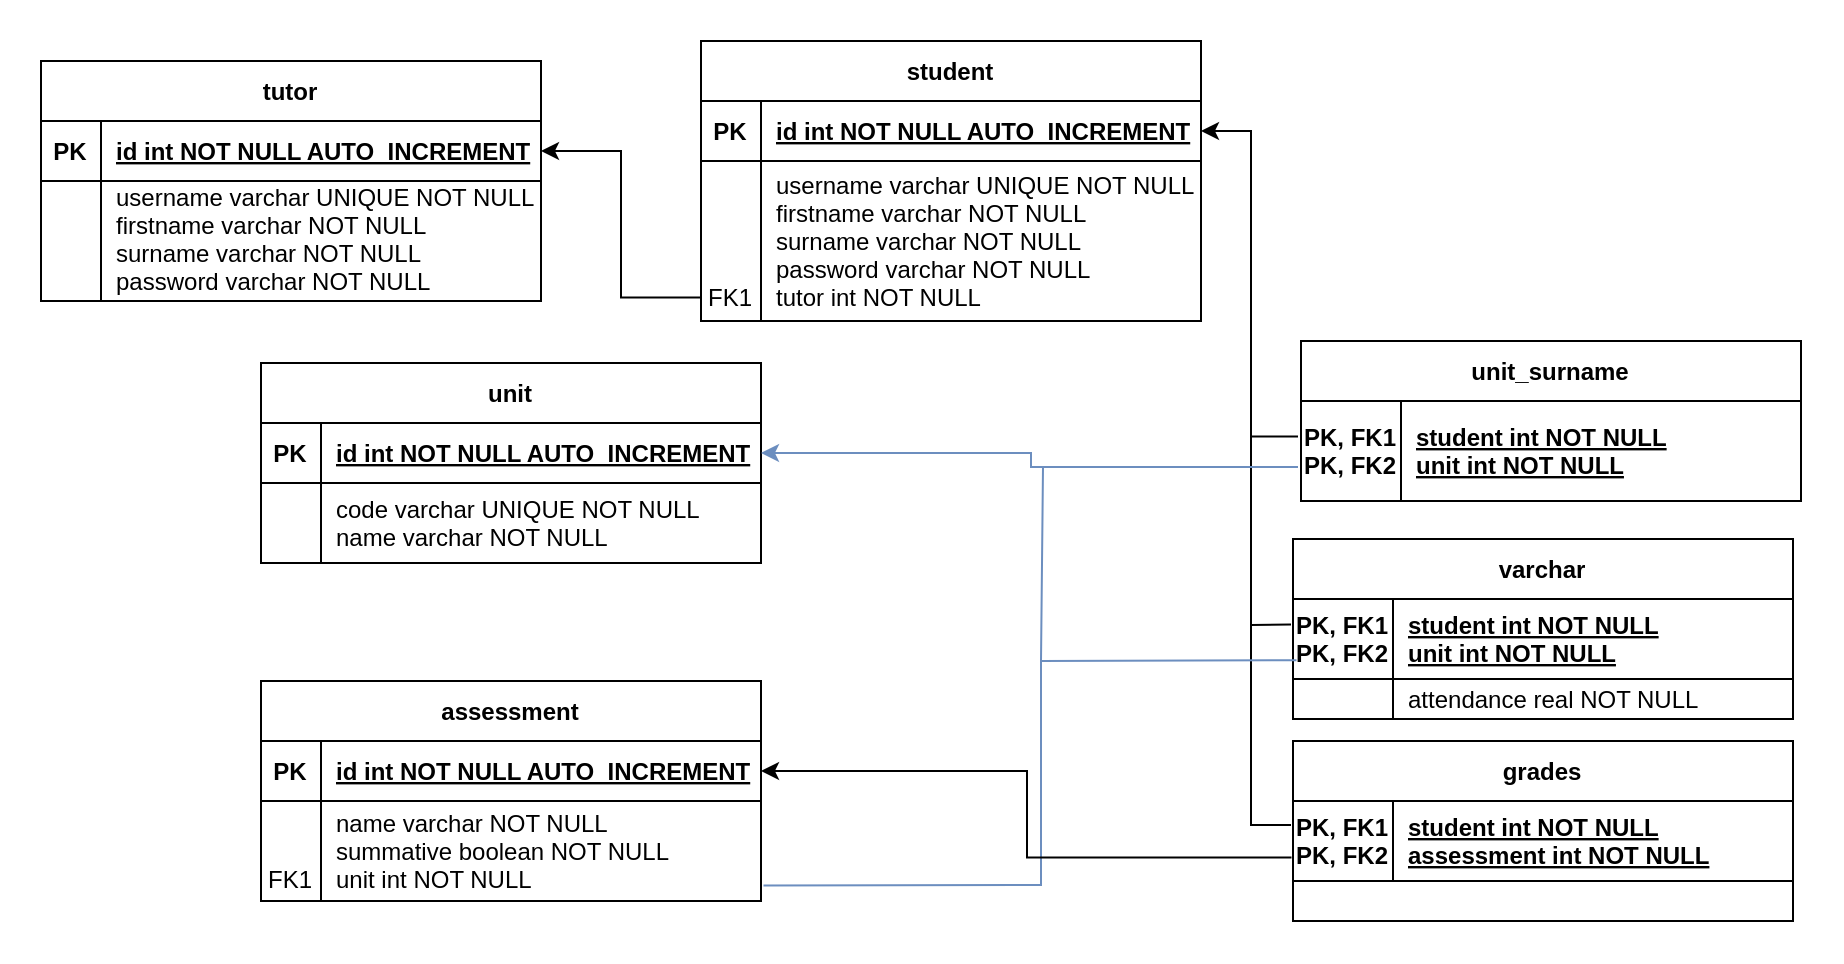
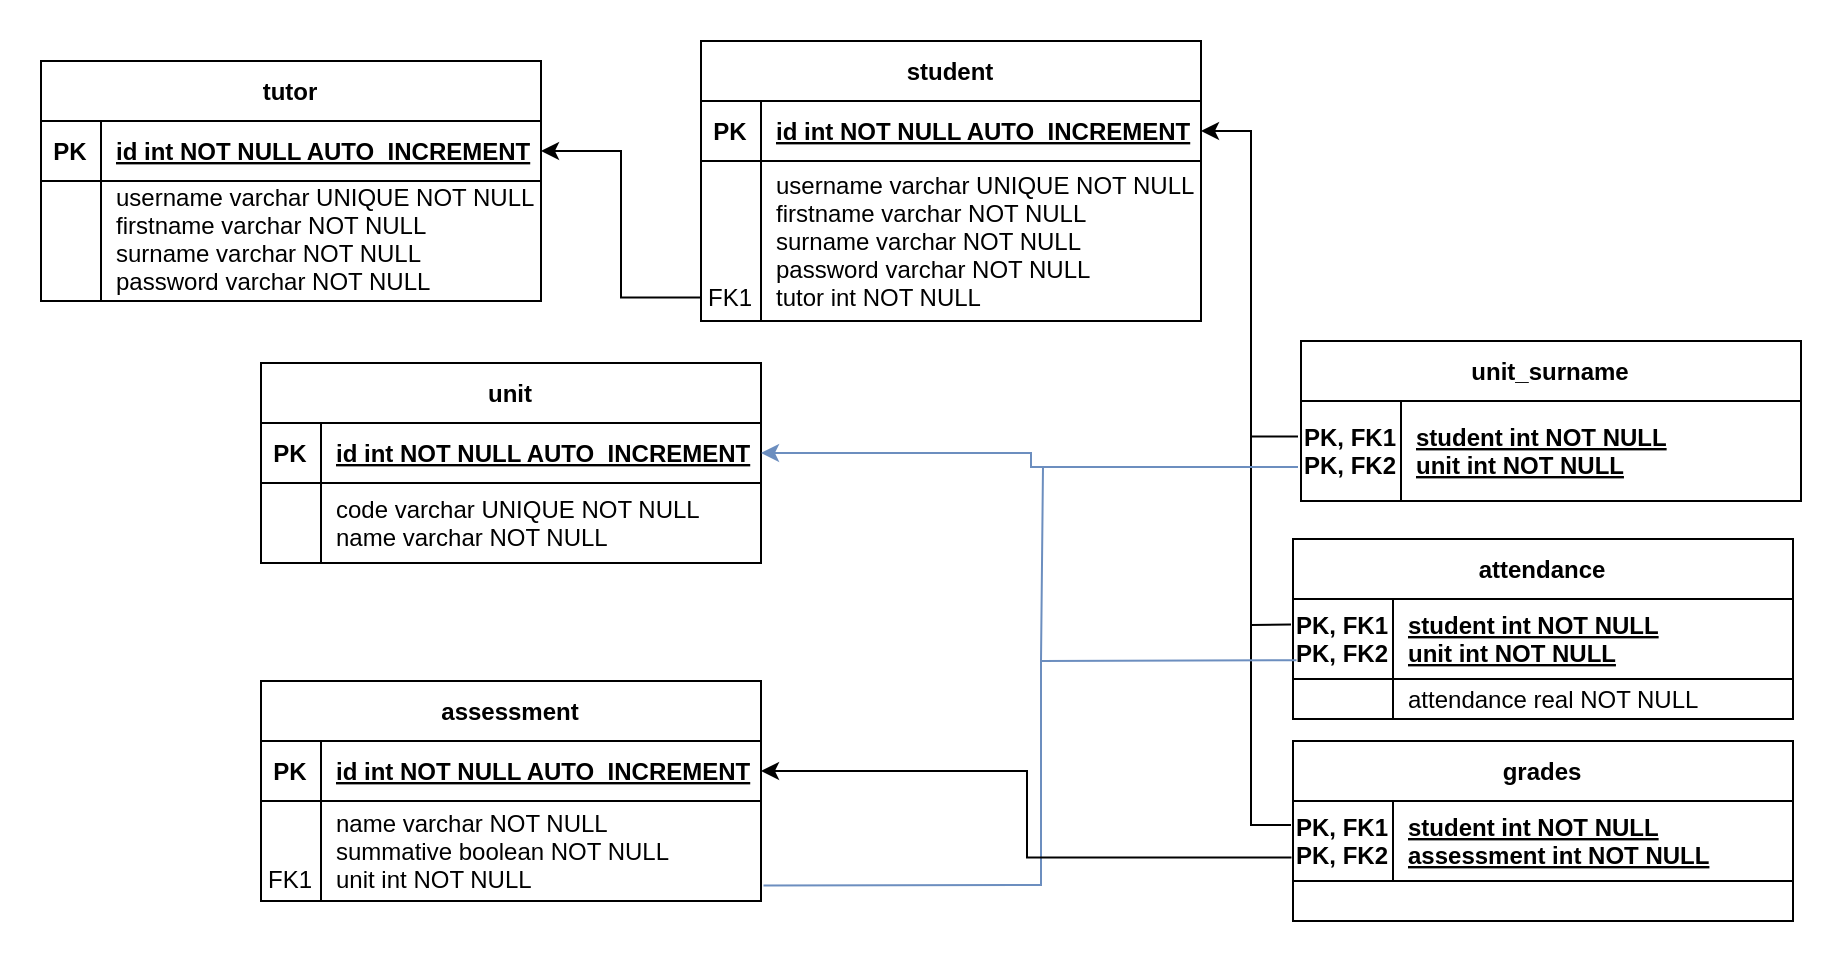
  <mxCell id="0" />
  <mxCell id="1" parent="0" />
  <mxCell id="2" value="tutor" style="shape=table;startSize=30;container=1;collapsible=1;childLayout=tableLayout;fixedRows=1;rowLines=0;fontStyle=1;align=center;resizeLast=1;" parent="1" vertex="1"><mxGeometry x="20" y="30" width="250" height="120" as="geometry" /></mxCell>
  <mxCell id="3" value="" style="shape=partialRectangle;collapsible=0;dropTarget=0;pointerEvents=0;fillColor=none;points=[[0,0.5],[1,0.5]];portConstraint=eastwest;top=0;left=0;right=0;bottom=1;" parent="2" vertex="1"><mxGeometry y="30" width="250" height="30" as="geometry" /></mxCell>
  <mxCell id="4" value="PK" style="shape=partialRectangle;overflow=hidden;connectable=0;fillColor=none;top=0;left=0;bottom=0;right=0;fontStyle=1;" parent="3" vertex="1"><mxGeometry width="30" height="30" as="geometry"><mxRectangle width="30" height="30" as="alternateBounds" /></mxGeometry></mxCell>
  <mxCell id="5" value="id int NOT NULL AUTO_INCREMENT" style="shape=partialRectangle;overflow=hidden;connectable=0;fillColor=none;top=0;left=0;bottom=0;right=0;align=left;spacingLeft=6;fontStyle=5;" parent="3" vertex="1"><mxGeometry x="30" width="220" height="30" as="geometry"><mxRectangle width="220" height="30" as="alternateBounds" /></mxGeometry></mxCell>
  <mxCell id="6" value="" style="shape=partialRectangle;collapsible=0;dropTarget=0;pointerEvents=0;fillColor=none;points=[[0,0.5],[1,0.5]];portConstraint=eastwest;top=0;left=0;right=0;bottom=0;" parent="2" vertex="1"><mxGeometry y="60" width="250" height="60" as="geometry" /></mxCell>
  <mxCell id="7" value="" style="shape=partialRectangle;overflow=hidden;connectable=0;fillColor=none;top=0;left=0;bottom=0;right=0;" parent="6" vertex="1"><mxGeometry width="30" height="60" as="geometry"><mxRectangle width="30" height="60" as="alternateBounds" /></mxGeometry></mxCell>
  <mxCell id="8" value="username varchar UNIQUE NOT NULL&#10;firstname varchar NOT NULL&#10;surname varchar NOT NULL&#10;password varchar NOT NULL&#10;" style="shape=partialRectangle;overflow=hidden;connectable=0;fillColor=none;top=0;left=0;bottom=0;right=0;align=left;spacingLeft=6;" parent="6" vertex="1"><mxGeometry x="30" width="220" height="60" as="geometry"><mxRectangle width="220" height="60" as="alternateBounds" /></mxGeometry></mxCell>
  <mxCell id="9" style="edgeStyle=orthogonalEdgeStyle;rounded=0;orthogonalLoop=1;jettySize=auto;html=1;exitX=0.002;exitY=0.853;exitDx=0;exitDy=0;entryX=1;entryY=0.5;entryDx=0;entryDy=0;exitPerimeter=0;" parent="1" source="14" target="3" edge="1"><mxGeometry relative="1" as="geometry" /></mxCell>
  <mxCell id="10" value="student" style="shape=table;startSize=30;container=1;collapsible=1;childLayout=tableLayout;fixedRows=1;rowLines=0;fontStyle=1;align=center;resizeLast=1;" parent="1" vertex="1"><mxGeometry x="350" y="20" width="250" height="140" as="geometry" /></mxCell>
  <mxCell id="11" value="" style="shape=partialRectangle;collapsible=0;dropTarget=0;pointerEvents=0;fillColor=none;points=[[0,0.5],[1,0.5]];portConstraint=eastwest;top=0;left=0;right=0;bottom=1;" parent="10" vertex="1"><mxGeometry y="30" width="250" height="30" as="geometry" /></mxCell>
  <mxCell id="12" value="PK" style="shape=partialRectangle;overflow=hidden;connectable=0;fillColor=none;top=0;left=0;bottom=0;right=0;fontStyle=1;" parent="11" vertex="1"><mxGeometry width="30" height="30" as="geometry"><mxRectangle width="30" height="30" as="alternateBounds" /></mxGeometry></mxCell>
  <mxCell id="13" value="id int NOT NULL AUTO_INCREMENT" style="shape=partialRectangle;overflow=hidden;connectable=0;fillColor=none;top=0;left=0;bottom=0;right=0;align=left;spacingLeft=6;fontStyle=5;" parent="11" vertex="1"><mxGeometry x="30" width="220" height="30" as="geometry"><mxRectangle width="220" height="30" as="alternateBounds" /></mxGeometry></mxCell>
  <mxCell id="14" value="" style="shape=partialRectangle;collapsible=0;dropTarget=0;pointerEvents=0;fillColor=none;points=[[0,0.5],[1,0.5]];portConstraint=eastwest;top=0;left=0;right=0;bottom=0;" parent="10" vertex="1"><mxGeometry y="60" width="250" height="80" as="geometry" /></mxCell>
  <mxCell id="15" value="&#10;&#10;&#10;&#10;FK1" style="shape=partialRectangle;overflow=hidden;connectable=0;fillColor=none;top=0;left=0;bottom=0;right=0;" parent="14" vertex="1"><mxGeometry width="30" height="80" as="geometry"><mxRectangle width="30" height="80" as="alternateBounds" /></mxGeometry></mxCell>
  <mxCell id="16" value="username varchar UNIQUE NOT NULL&#10;firstname varchar NOT NULL&#10;surname varchar NOT NULL&#10;password varchar NOT NULL&#10;tutor int NOT NULL" style="shape=partialRectangle;overflow=hidden;connectable=0;fillColor=none;top=0;left=0;bottom=0;right=0;align=left;spacingLeft=6;" parent="14" vertex="1"><mxGeometry x="30" width="220" height="80" as="geometry"><mxRectangle width="220" height="80" as="alternateBounds" /></mxGeometry></mxCell>
  <mxCell id="17" value="unit" style="shape=table;startSize=30;container=1;collapsible=1;childLayout=tableLayout;fixedRows=1;rowLines=0;fontStyle=1;align=center;resizeLast=1;" parent="1" vertex="1"><mxGeometry x="130" y="181" width="250" height="100" as="geometry" /></mxCell>
  <mxCell id="18" value="" style="shape=partialRectangle;collapsible=0;dropTarget=0;pointerEvents=0;fillColor=none;points=[[0,0.5],[1,0.5]];portConstraint=eastwest;top=0;left=0;right=0;bottom=1;" parent="17" vertex="1"><mxGeometry y="30" width="250" height="30" as="geometry" /></mxCell>
  <mxCell id="19" value="PK" style="shape=partialRectangle;overflow=hidden;connectable=0;fillColor=none;top=0;left=0;bottom=0;right=0;fontStyle=1;" parent="18" vertex="1"><mxGeometry width="30" height="30" as="geometry"><mxRectangle width="30" height="30" as="alternateBounds" /></mxGeometry></mxCell>
  <mxCell id="20" value="id int NOT NULL AUTO_INCREMENT" style="shape=partialRectangle;overflow=hidden;connectable=0;fillColor=none;top=0;left=0;bottom=0;right=0;align=left;spacingLeft=6;fontStyle=5;" parent="18" vertex="1"><mxGeometry x="30" width="220" height="30" as="geometry"><mxRectangle width="220" height="30" as="alternateBounds" /></mxGeometry></mxCell>
  <mxCell id="21" value="" style="shape=partialRectangle;collapsible=0;dropTarget=0;pointerEvents=0;fillColor=none;points=[[0,0.5],[1,0.5]];portConstraint=eastwest;top=0;left=0;right=0;bottom=0;" parent="17" vertex="1"><mxGeometry y="60" width="250" height="40" as="geometry" /></mxCell>
  <mxCell id="22" value="" style="shape=partialRectangle;overflow=hidden;connectable=0;fillColor=none;top=0;left=0;bottom=0;right=0;" parent="21" vertex="1"><mxGeometry width="30" height="40" as="geometry"><mxRectangle width="30" height="40" as="alternateBounds" /></mxGeometry></mxCell>
  <mxCell id="23" value="code varchar UNIQUE NOT NULL&#10;name varchar NOT NULL" style="shape=partialRectangle;overflow=hidden;connectable=0;fillColor=none;top=0;left=0;bottom=0;right=0;align=left;spacingLeft=6;" parent="21" vertex="1"><mxGeometry x="30" width="220" height="40" as="geometry"><mxRectangle width="220" height="40" as="alternateBounds" /></mxGeometry></mxCell>
  <mxCell id="24" value="unit_surname" style="shape=table;startSize=30;container=1;collapsible=1;childLayout=tableLayout;fixedRows=1;rowLines=0;fontStyle=1;align=center;resizeLast=1;" parent="1" vertex="1"><mxGeometry x="650" y="170" width="250" height="80" as="geometry" /></mxCell>
  <mxCell id="25" value="" style="shape=partialRectangle;collapsible=0;dropTarget=0;pointerEvents=0;fillColor=none;points=[[0,0.5],[1,0.5]];portConstraint=eastwest;top=0;left=0;right=0;bottom=1;" parent="24" vertex="1"><mxGeometry y="30" width="250" height="50" as="geometry" /></mxCell>
  <mxCell id="26" value="PK, FK1&#10;PK, FK2" style="shape=partialRectangle;overflow=hidden;connectable=0;fillColor=none;top=0;left=0;bottom=0;right=0;fontStyle=1;" parent="25" vertex="1"><mxGeometry width="50" height="50" as="geometry"><mxRectangle width="50" height="50" as="alternateBounds" /></mxGeometry></mxCell>
  <mxCell id="27" value="student int NOT NULL&#10;unit int NOT NULL" style="shape=partialRectangle;overflow=hidden;connectable=0;fillColor=none;top=0;left=0;bottom=0;right=0;align=left;spacingLeft=6;fontStyle=5;" parent="25" vertex="1"><mxGeometry x="50" width="200" height="50" as="geometry"><mxRectangle width="200" height="50" as="alternateBounds" /></mxGeometry></mxCell>
- <mxCell id="28" value="varchar" style="shape=table;startSize=30;container=1;collapsible=1;childLayout=tableLayout;fixedRows=1;rowLines=0;fontStyle=1;align=center;resizeLast=1;" parent="1" vertex="1"><mxGeometry x="646" y="269" width="250" height="90" as="geometry" /></mxCell>
+ <mxCell id="28" value="attendance" style="shape=table;startSize=30;container=1;collapsible=1;childLayout=tableLayout;fixedRows=1;rowLines=0;fontStyle=1;align=center;resizeLast=1;" parent="1" vertex="1"><mxGeometry x="646" y="269" width="250" height="90" as="geometry" /></mxCell>
  <mxCell id="29" value="" style="shape=partialRectangle;collapsible=0;dropTarget=0;pointerEvents=0;fillColor=none;points=[[0,0.5],[1,0.5]];portConstraint=eastwest;top=0;left=0;right=0;bottom=1;" parent="28" vertex="1"><mxGeometry y="30" width="250" height="40" as="geometry" /></mxCell>
  <mxCell id="30" value="PK, FK1&#10;PK, FK2" style="shape=partialRectangle;overflow=hidden;connectable=0;fillColor=none;top=0;left=0;bottom=0;right=0;fontStyle=1;" parent="29" vertex="1"><mxGeometry width="50" height="40" as="geometry"><mxRectangle width="50" height="40" as="alternateBounds" /></mxGeometry></mxCell>
  <mxCell id="31" value="student int NOT NULL&#10;unit int NOT NULL" style="shape=partialRectangle;overflow=hidden;connectable=0;fillColor=none;top=0;left=0;bottom=0;right=0;align=left;spacingLeft=6;fontStyle=5;" parent="29" vertex="1"><mxGeometry x="50" width="200" height="40" as="geometry"><mxRectangle width="200" height="40" as="alternateBounds" /></mxGeometry></mxCell>
  <mxCell id="32" value="" style="shape=partialRectangle;collapsible=0;dropTarget=0;pointerEvents=0;fillColor=none;points=[[0,0.5],[1,0.5]];portConstraint=eastwest;top=0;left=0;right=0;bottom=0;" parent="28" vertex="1"><mxGeometry y="70" width="250" height="20" as="geometry" /></mxCell>
  <mxCell id="33" value="" style="shape=partialRectangle;overflow=hidden;connectable=0;fillColor=none;top=0;left=0;bottom=0;right=0;" parent="32" vertex="1"><mxGeometry width="50" height="20" as="geometry"><mxRectangle width="50" height="20" as="alternateBounds" /></mxGeometry></mxCell>
  <mxCell id="34" value="attendance real NOT NULL" style="shape=partialRectangle;overflow=hidden;connectable=0;fillColor=none;top=0;left=0;bottom=0;right=0;align=left;spacingLeft=6;" parent="32" vertex="1"><mxGeometry x="50" width="200" height="20" as="geometry"><mxRectangle width="200" height="20" as="alternateBounds" /></mxGeometry></mxCell>
  <mxCell id="35" value="assessment" style="shape=table;startSize=30;container=1;collapsible=1;childLayout=tableLayout;fixedRows=1;rowLines=0;fontStyle=1;align=center;resizeLast=1;" parent="1" vertex="1"><mxGeometry x="130" y="340" width="250" height="110" as="geometry" /></mxCell>
  <mxCell id="36" value="" style="shape=partialRectangle;collapsible=0;dropTarget=0;pointerEvents=0;fillColor=none;points=[[0,0.5],[1,0.5]];portConstraint=eastwest;top=0;left=0;right=0;bottom=1;" parent="35" vertex="1"><mxGeometry y="30" width="250" height="30" as="geometry" /></mxCell>
  <mxCell id="37" value="PK" style="shape=partialRectangle;overflow=hidden;connectable=0;fillColor=none;top=0;left=0;bottom=0;right=0;fontStyle=1;" parent="36" vertex="1"><mxGeometry width="30" height="30" as="geometry"><mxRectangle width="30" height="30" as="alternateBounds" /></mxGeometry></mxCell>
  <mxCell id="38" value="id int NOT NULL AUTO_INCREMENT" style="shape=partialRectangle;overflow=hidden;connectable=0;fillColor=none;top=0;left=0;bottom=0;right=0;align=left;spacingLeft=6;fontStyle=5;" parent="36" vertex="1"><mxGeometry x="30" width="220" height="30" as="geometry"><mxRectangle width="220" height="30" as="alternateBounds" /></mxGeometry></mxCell>
  <mxCell id="39" value="" style="shape=partialRectangle;collapsible=0;dropTarget=0;pointerEvents=0;fillColor=none;points=[[0,0.5],[1,0.5]];portConstraint=eastwest;top=0;left=0;right=0;bottom=0;" parent="35" vertex="1"><mxGeometry y="60" width="250" height="50" as="geometry" /></mxCell>
  <mxCell id="40" value="&#10;&#10;FK1" style="shape=partialRectangle;overflow=hidden;connectable=0;fillColor=none;top=0;left=0;bottom=0;right=0;" parent="39" vertex="1"><mxGeometry width="30" height="50" as="geometry"><mxRectangle width="30" height="50" as="alternateBounds" /></mxGeometry></mxCell>
  <mxCell id="41" value="name varchar NOT NULL&#10;summative boolean NOT NULL&#10;unit int NOT NULL" style="shape=partialRectangle;overflow=hidden;connectable=0;fillColor=none;top=0;left=0;bottom=0;right=0;align=left;spacingLeft=6;" parent="39" vertex="1"><mxGeometry x="30" width="220" height="50" as="geometry"><mxRectangle width="220" height="50" as="alternateBounds" /></mxGeometry></mxCell>
  <mxCell id="42" value="grades" style="shape=table;startSize=30;container=1;collapsible=1;childLayout=tableLayout;fixedRows=1;rowLines=0;fontStyle=1;align=center;resizeLast=1;" parent="1" vertex="1"><mxGeometry x="646" y="370" width="250" height="90" as="geometry" /></mxCell>
  <mxCell id="43" value="" style="shape=partialRectangle;collapsible=0;dropTarget=0;pointerEvents=0;fillColor=none;points=[[0,0.5],[1,0.5]];portConstraint=eastwest;top=0;left=0;right=0;bottom=1;" parent="42" vertex="1"><mxGeometry y="30" width="250" height="40" as="geometry" /></mxCell>
  <mxCell id="44" value="PK, FK1&#10;PK, FK2" style="shape=partialRectangle;overflow=hidden;connectable=0;fillColor=none;top=0;left=0;bottom=0;right=0;fontStyle=1;" parent="43" vertex="1"><mxGeometry width="50" height="40" as="geometry"><mxRectangle width="50" height="40" as="alternateBounds" /></mxGeometry></mxCell>
  <mxCell id="45" value="student int NOT NULL&#10;assessment int NOT NULL" style="shape=partialRectangle;overflow=hidden;connectable=0;fillColor=none;top=0;left=0;bottom=0;right=0;align=left;spacingLeft=6;fontStyle=5;" parent="43" vertex="1"><mxGeometry x="50" width="200" height="40" as="geometry"><mxRectangle width="200" height="40" as="alternateBounds" /></mxGeometry></mxCell>
  <mxCell id="46" value="" style="shape=partialRectangle;collapsible=0;dropTarget=0;pointerEvents=0;fillColor=none;points=[[0,0.5],[1,0.5]];portConstraint=eastwest;top=0;left=0;right=0;bottom=0;" parent="42" vertex="1"><mxGeometry y="70" width="250" height="20" as="geometry" /></mxCell>
  <mxCell id="47" value="" style="shape=partialRectangle;overflow=hidden;connectable=0;fillColor=none;top=0;left=0;bottom=0;right=0;" parent="46" vertex="1"><mxGeometry width="50" height="20" as="geometry"><mxRectangle width="50" height="20" as="alternateBounds" /></mxGeometry></mxCell>
  <mxCell id="48" style="edgeStyle=orthogonalEdgeStyle;rounded=0;orthogonalLoop=1;jettySize=auto;html=1;exitX=-0.006;exitY=0.356;exitDx=0;exitDy=0;entryX=1;entryY=0.5;entryDx=0;entryDy=0;exitPerimeter=0;" parent="1" source="25" target="11" edge="1"><mxGeometry relative="1" as="geometry" /></mxCell>
  <mxCell id="49" value="" style="endArrow=none;html=1;rounded=0;entryX=0;entryY=0.345;entryDx=0;entryDy=0;entryPerimeter=0;" parent="1" edge="1"><mxGeometry width="50" height="50" relative="1" as="geometry"><mxPoint x="625" y="218" as="sourcePoint" /><mxPoint x="645" y="311.8" as="targetPoint" /><Array as="points"><mxPoint x="625" y="312" /></Array></mxGeometry></mxCell>
  <mxCell id="50" value="" style="endArrow=none;html=1;rounded=0;" parent="1" edge="1"><mxGeometry width="50" height="50" relative="1" as="geometry"><mxPoint x="625" y="312" as="sourcePoint" /><mxPoint x="645" y="412" as="targetPoint" /><Array as="points"><mxPoint x="625" y="412" /></Array></mxGeometry></mxCell>
  <mxCell id="51" value="" style="endArrow=none;html=1;rounded=0;entryX=0.003;entryY=0.69;entryDx=0;entryDy=0;entryPerimeter=0;fillColor=#dae8fc;strokeColor=#6c8ebf;" parent="1" edge="1"><mxGeometry width="50" height="50" relative="1" as="geometry"><mxPoint x="521" y="233" as="sourcePoint" /><mxPoint x="647.75" y="329.6" as="targetPoint" /><Array as="points"><mxPoint x="520" y="330" /></Array></mxGeometry></mxCell>
  <mxCell id="52" style="edgeStyle=orthogonalEdgeStyle;rounded=0;orthogonalLoop=1;jettySize=auto;html=1;exitX=-0.006;exitY=0.66;exitDx=0;exitDy=0;entryX=1;entryY=0.5;entryDx=0;entryDy=0;exitPerimeter=0;fillColor=#dae8fc;strokeColor=#6c8ebf;" parent="1" source="25" target="18" edge="1"><mxGeometry relative="1" as="geometry" /></mxCell>
  <mxCell id="53" value="" style="endArrow=none;html=1;rounded=0;exitX=1.005;exitY=0.844;exitDx=0;exitDy=0;exitPerimeter=0;fillColor=#dae8fc;strokeColor=#6c8ebf;" parent="1" source="39" edge="1"><mxGeometry width="50" height="50" relative="1" as="geometry"><mxPoint x="450" y="320" as="sourcePoint" /><mxPoint x="520" y="330" as="targetPoint" /><Array as="points"><mxPoint x="520" y="442" /><mxPoint x="520" y="432" /></Array></mxGeometry></mxCell>
  <mxCell id="54" style="edgeStyle=orthogonalEdgeStyle;rounded=0;orthogonalLoop=1;jettySize=auto;html=1;exitX=-0.003;exitY=0.705;exitDx=0;exitDy=0;entryX=1;entryY=0.5;entryDx=0;entryDy=0;exitPerimeter=0;" parent="1" source="43" target="36" edge="1"><mxGeometry relative="1" as="geometry" /></mxCell>
